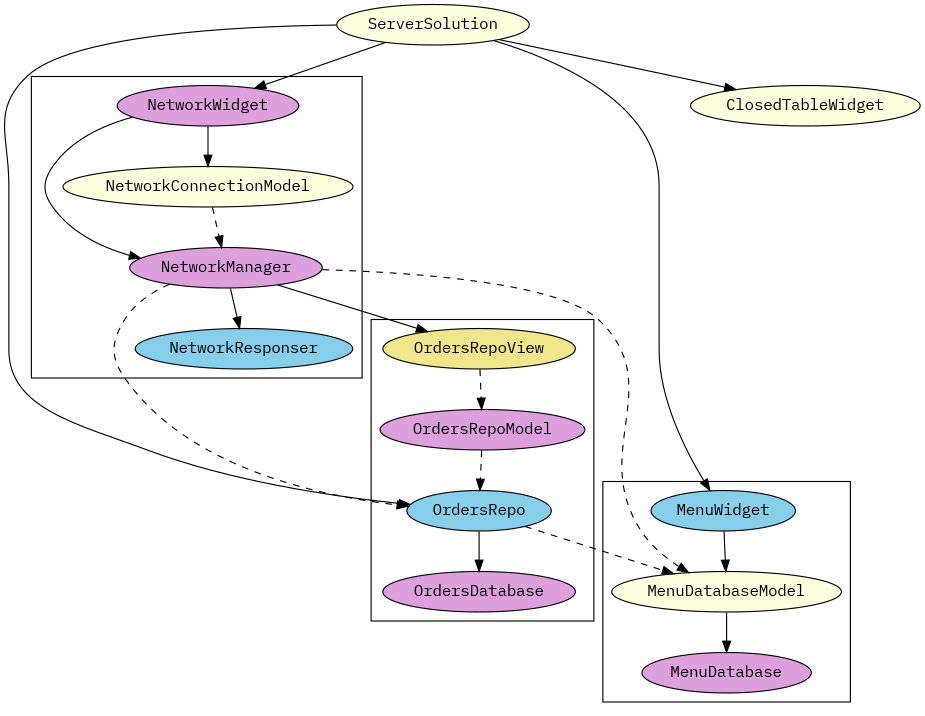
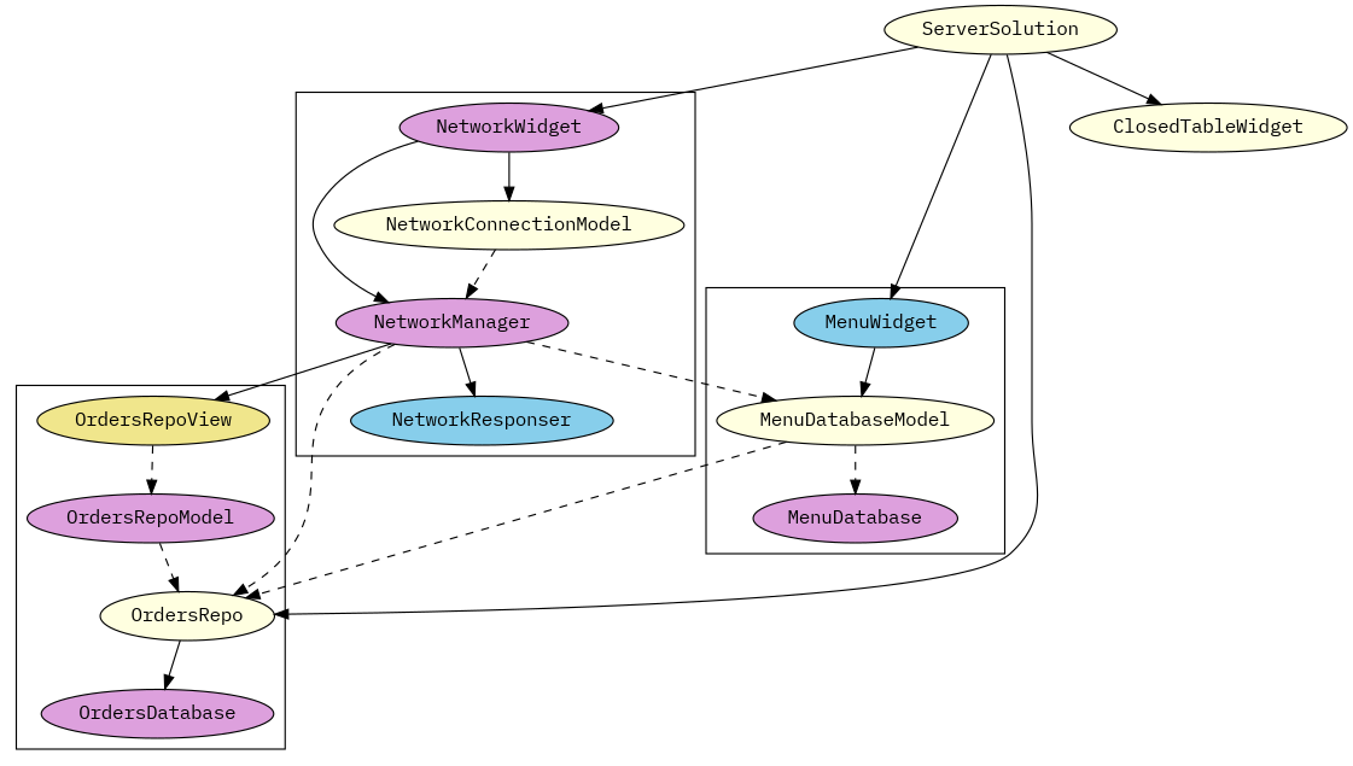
  digraph {
    fontname="IBM Plex Mono"
    node [fillcolor=plum fontname="IBM Plex Mono" style=filled]
    edge [fontname="IBM Plex Mono"]
    MenuWidget [fillcolor=skyblue]
    MenuDatabaseModel [fillcolor=lightyellow]
    MenuDatabase
-   OrdersRepo [fillcolor=skyblue]
+   OrdersRepo [fillcolor=lightyellow]
    OrdersRepoView [fillcolor=khaki]
    OrdersRepoModel
    OrdersDatabase
    NetworkWidget
    NetworkManager
    NetworkConnectionModel [fillcolor=lightyellow]
    NetworkResponser [fillcolor=skyblue]
    ServerSolution [fillcolor=lightyellow]
    ClosedTableWidget [fillcolor=lightyellow]
    subgraph cluster_1 {
      MenuWidget
      MenuDatabaseModel
      MenuDatabase
    }
    subgraph cluster_2 {
      OrdersRepo
      OrdersRepoView
      OrdersRepoModel
      OrdersDatabase
    }
    subgraph cluster_3 {
      NetworkWidget
      NetworkManager
      NetworkConnectionModel
      NetworkResponser
    }
    MenuWidget -> MenuDatabaseModel
-   MenuDatabaseModel -> MenuDatabase
-   OrdersRepo -> MenuDatabaseModel [style=dashed]
+   MenuDatabaseModel -> MenuDatabase [style=dashed]
+   MenuDatabaseModel -> OrdersRepo [style=dashed]
    OrdersRepo -> OrdersDatabase
    OrdersRepoView -> OrdersRepoModel [style=dashed]
    OrdersRepoModel -> OrdersRepo [style=dashed]
    NetworkWidget -> NetworkManager
    NetworkWidget -> NetworkConnectionModel
    NetworkManager -> MenuDatabaseModel [style=dashed]
    NetworkManager -> OrdersRepo [style=dashed]
    NetworkManager -> OrdersRepoView
    NetworkManager -> NetworkResponser
    NetworkConnectionModel -> NetworkManager [style=dashed]
    ServerSolution -> MenuWidget
    ServerSolution -> OrdersRepo
    ServerSolution -> NetworkWidget
    ServerSolution -> ClosedTableWidget
  }
